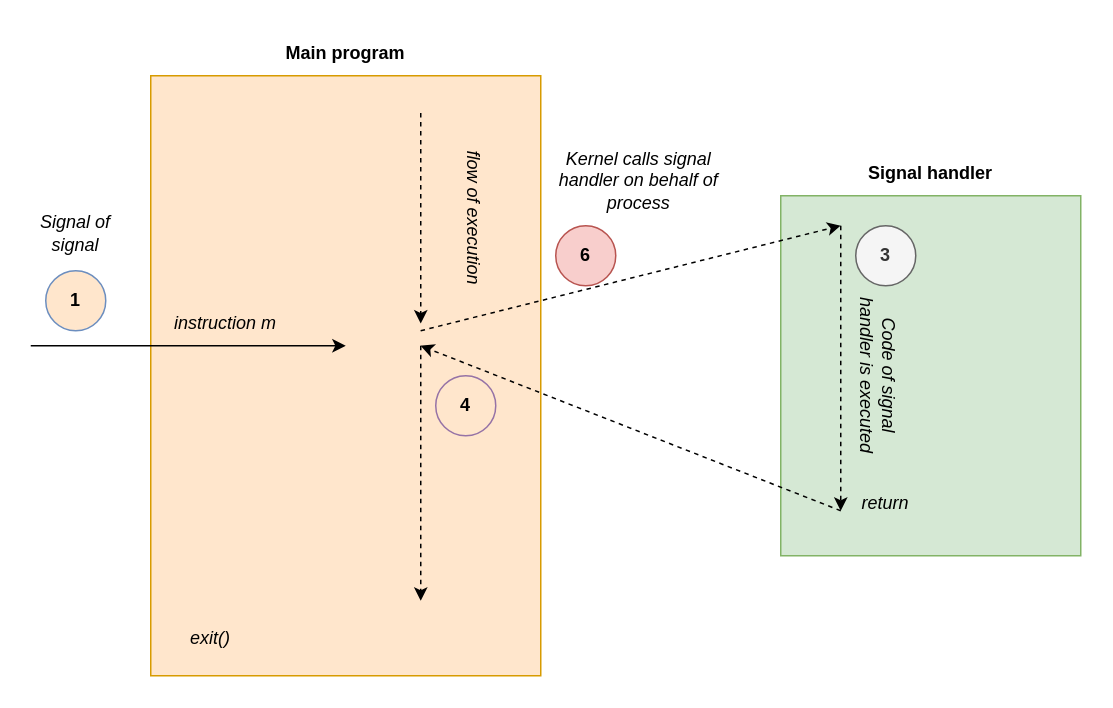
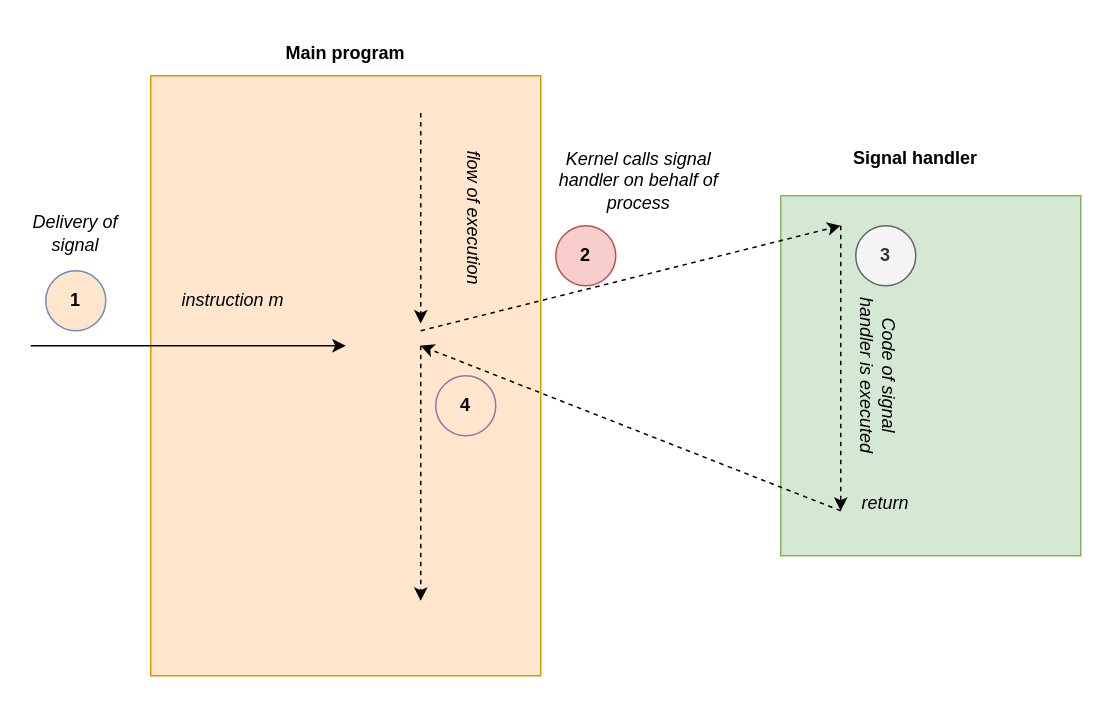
  <mxCell id="0" />
  <mxCell id="1" parent="0" />
  <mxCell id="2" value="" style="rounded=0;whiteSpace=wrap;html=1;fillColor=#ffe6cc;strokeColor=#d79b00;" vertex="1" parent="1"><mxGeometry x="100" y="50" width="260" height="400" as="geometry" /></mxCell>
  <mxCell id="3" value="&lt;b&gt;Main program&lt;/b&gt;" style="text;html=1;align=center;verticalAlign=middle;whiteSpace=wrap;rounded=0;" vertex="1" parent="1"><mxGeometry x="180" y="20" width="100" height="30" as="geometry" /></mxCell>
  <mxCell id="4" value="" style="endArrow=classic;html=1;rounded=0;exitX=0.75;exitY=0.074;exitDx=0;exitDy=0;exitPerimeter=0;dashed=1;entryX=0.75;entryY=0.425;entryDx=0;entryDy=0;entryPerimeter=0;" edge="1" parent="1"><mxGeometry width="50" height="50" relative="1" as="geometry"><mxPoint x="280" y="74.8" as="sourcePoint" /><mxPoint x="280" y="215.2" as="targetPoint" /></mxGeometry></mxCell>
  <mxCell id="5" value="&lt;i&gt;flow of execution&lt;/i&gt;" style="text;html=1;align=center;verticalAlign=middle;whiteSpace=wrap;rounded=0;rotation=90;" vertex="1" parent="1"><mxGeometry x="260" y="130" width="110" height="30" as="geometry" /></mxCell>
  <mxCell id="6" value="" style="endArrow=classic;html=1;rounded=0;" edge="1" parent="1"><mxGeometry width="50" height="50" relative="1" as="geometry"><mxPoint x="20" y="230" as="sourcePoint" /><mxPoint x="230" y="230" as="targetPoint" /></mxGeometry></mxCell>
  <mxCell id="7" value="&lt;b&gt;1&lt;/b&gt;" style="ellipse;whiteSpace=wrap;html=1;aspect=fixed;fillColor=#ffe6cc;strokeColor=#6c8ebf;" vertex="1" parent="1"><mxGeometry x="30" y="180" width="40" height="40" as="geometry" /></mxCell>
- <mxCell id="8" value="&lt;i&gt;Signal of signal&lt;/i&gt;" style="text;html=1;align=center;verticalAlign=middle;whiteSpace=wrap;rounded=0;" vertex="1" parent="1"><mxGeometry x="20" y="140" width="60" height="30" as="geometry" /></mxCell>
- <mxCell id="9" value="instruction m" style="text;html=1;align=center;verticalAlign=middle;whiteSpace=wrap;rounded=0;fontStyle=2" vertex="1" parent="1"><mxGeometry x="110" y="200" width="80" height="30" as="geometry" /></mxCell>
+ <mxCell id="8" value="&lt;i&gt;Delivery of signal&lt;/i&gt;" style="text;html=1;align=center;verticalAlign=middle;whiteSpace=wrap;rounded=0;" vertex="1" parent="1"><mxGeometry x="20" y="140" width="60" height="30" as="geometry" /></mxCell>
+ <mxCell id="9" value="instruction m" style="text;html=1;align=center;verticalAlign=middle;whiteSpace=wrap;rounded=0;fontStyle=2" vertex="1" parent="1"><mxGeometry x="115" y="185" width="80" height="30" as="geometry" /></mxCell>
  <mxCell id="10" value="" style="rounded=0;whiteSpace=wrap;html=1;fillColor=#d5e8d4;strokeColor=#82b366;" vertex="1" parent="1"><mxGeometry x="520" y="130" width="200" height="240" as="geometry" /></mxCell>
- <mxCell id="11" value="&lt;b&gt;Signal handler&lt;/b&gt;" style="text;html=1;align=center;verticalAlign=middle;whiteSpace=wrap;rounded=0;" vertex="1" parent="1"><mxGeometry x="570" y="100" width="100" height="30" as="geometry" /></mxCell>
+ <mxCell id="11" value="&lt;b&gt;Signal handler&lt;/b&gt;" style="text;html=1;align=center;verticalAlign=middle;whiteSpace=wrap;rounded=0;" vertex="1" parent="1"><mxGeometry x="560" y="90" width="100" height="30" as="geometry" /></mxCell>
  <mxCell id="12" value="" style="endArrow=classic;html=1;rounded=0;entryX=0.2;entryY=0.083;entryDx=0;entryDy=0;entryPerimeter=0;dashed=1;exitX=0.692;exitY=0.425;exitDx=0;exitDy=0;exitPerimeter=0;" edge="1" parent="1" source="2" target="10"><mxGeometry width="50" height="50" relative="1" as="geometry"><mxPoint x="300" y="220" as="sourcePoint" /><mxPoint x="450" y="300" as="targetPoint" /></mxGeometry></mxCell>
  <mxCell id="13" value="" style="endArrow=classic;html=1;rounded=0;entryX=0.2;entryY=0.875;entryDx=0;entryDy=0;entryPerimeter=0;dashed=1;" edge="1" parent="1" target="10"><mxGeometry width="50" height="50" relative="1" as="geometry"><mxPoint x="560" y="150" as="sourcePoint" /><mxPoint x="450" y="300" as="targetPoint" /></mxGeometry></mxCell>
  <mxCell id="14" value="" style="endArrow=classic;html=1;rounded=0;entryX=0.692;entryY=0.45;entryDx=0;entryDy=0;entryPerimeter=0;dashed=1;" edge="1" parent="1" target="2"><mxGeometry width="50" height="50" relative="1" as="geometry"><mxPoint x="560" y="340" as="sourcePoint" /><mxPoint x="450" y="300" as="targetPoint" /></mxGeometry></mxCell>
- <mxCell id="15" value="&lt;b&gt;6&lt;/b&gt;" style="ellipse;whiteSpace=wrap;html=1;aspect=fixed;fillColor=#f8cecc;strokeColor=#b85450;" vertex="1" parent="1"><mxGeometry x="370" y="150" width="40" height="40" as="geometry" /></mxCell>
+ <mxCell id="15" value="&lt;b&gt;2&lt;/b&gt;" style="ellipse;whiteSpace=wrap;html=1;aspect=fixed;fillColor=#f8cecc;strokeColor=#b85450;" vertex="1" parent="1"><mxGeometry x="370" y="150" width="40" height="40" as="geometry" /></mxCell>
  <mxCell id="16" value="&lt;i&gt;Kernel calls signal handler on behalf of process&lt;/i&gt;" style="text;html=1;align=center;verticalAlign=middle;whiteSpace=wrap;rounded=0;" vertex="1" parent="1"><mxGeometry x="363" y="90" width="125" height="60" as="geometry" /></mxCell>
  <mxCell id="17" value="&lt;b&gt;3&lt;/b&gt;" style="ellipse;whiteSpace=wrap;html=1;aspect=fixed;fillColor=#f5f5f5;fontColor=#333333;strokeColor=#666666;" vertex="1" parent="1"><mxGeometry x="570" y="150" width="40" height="40" as="geometry" /></mxCell>
  <mxCell id="18" value="&lt;i&gt;Code of signal handler is executed&lt;/i&gt;" style="text;html=1;align=center;verticalAlign=middle;whiteSpace=wrap;rounded=0;rotation=90;" vertex="1" parent="1"><mxGeometry x="530" y="235" width="110" height="30" as="geometry" /></mxCell>
  <mxCell id="19" value="&lt;b&gt;4&lt;/b&gt;" style="ellipse;whiteSpace=wrap;html=1;aspect=fixed;fillColor=#ffe6cc;strokeColor=#9673a6;" vertex="1" parent="1"><mxGeometry x="290" y="250" width="40" height="40" as="geometry" /></mxCell>
  <mxCell id="20" value="" style="endArrow=classic;html=1;rounded=0;dashed=1;entryX=0.769;entryY=0.875;entryDx=0;entryDy=0;entryPerimeter=0;exitX=0.769;exitY=0.45;exitDx=0;exitDy=0;exitPerimeter=0;" edge="1" parent="1"><mxGeometry width="50" height="50" relative="1" as="geometry"><mxPoint x="280" y="230" as="sourcePoint" /><mxPoint x="280" y="400" as="targetPoint" /></mxGeometry></mxCell>
  <mxCell id="21" value="return" style="text;html=1;align=center;verticalAlign=middle;whiteSpace=wrap;rounded=0;fontStyle=2" vertex="1" parent="1"><mxGeometry x="560" y="320" width="60" height="30" as="geometry" /></mxCell>
- <mxCell id="22" value="exit()" style="text;html=1;align=center;verticalAlign=middle;whiteSpace=wrap;rounded=0;fontStyle=2" vertex="1" parent="1"><mxGeometry x="110" y="410" width="60" height="30" as="geometry" /></mxCell>
